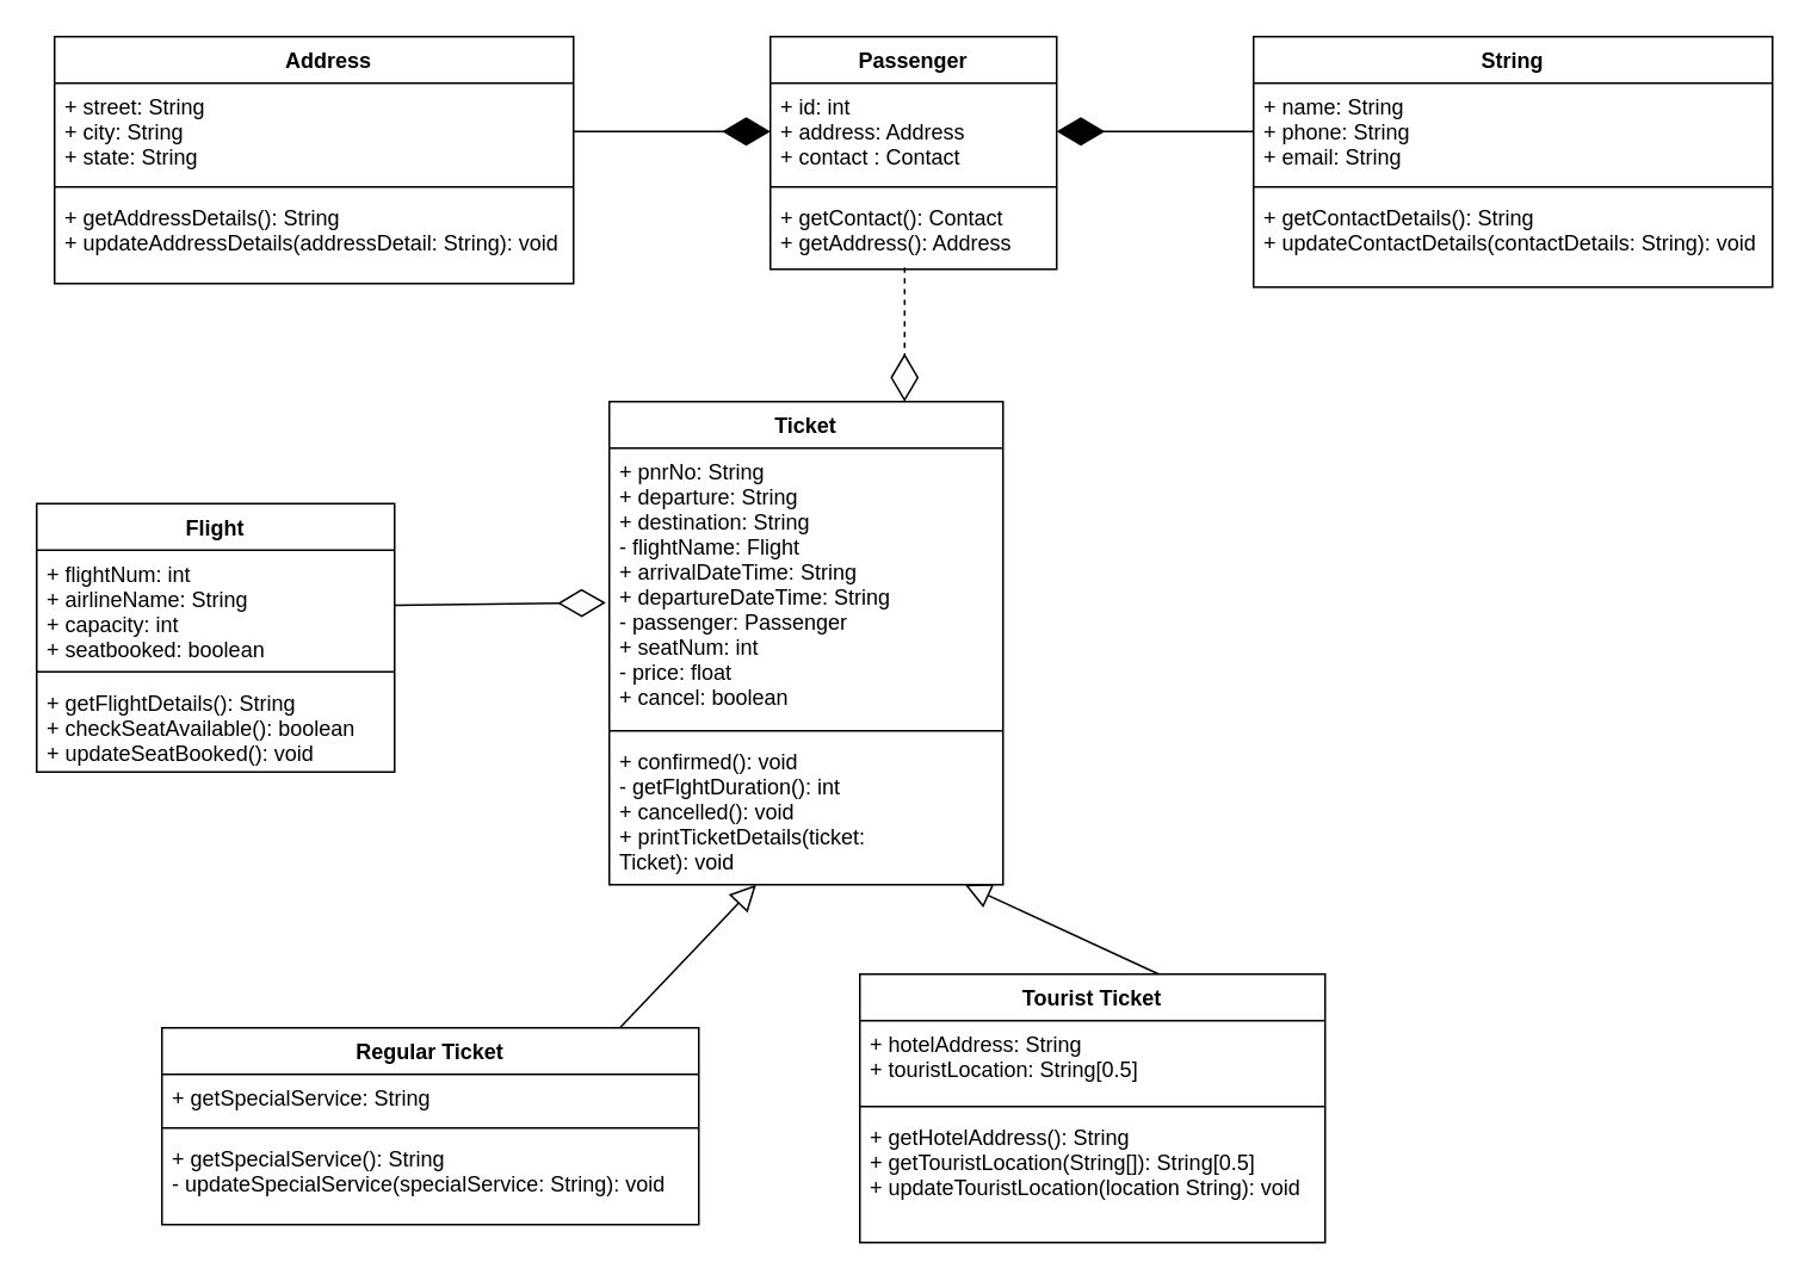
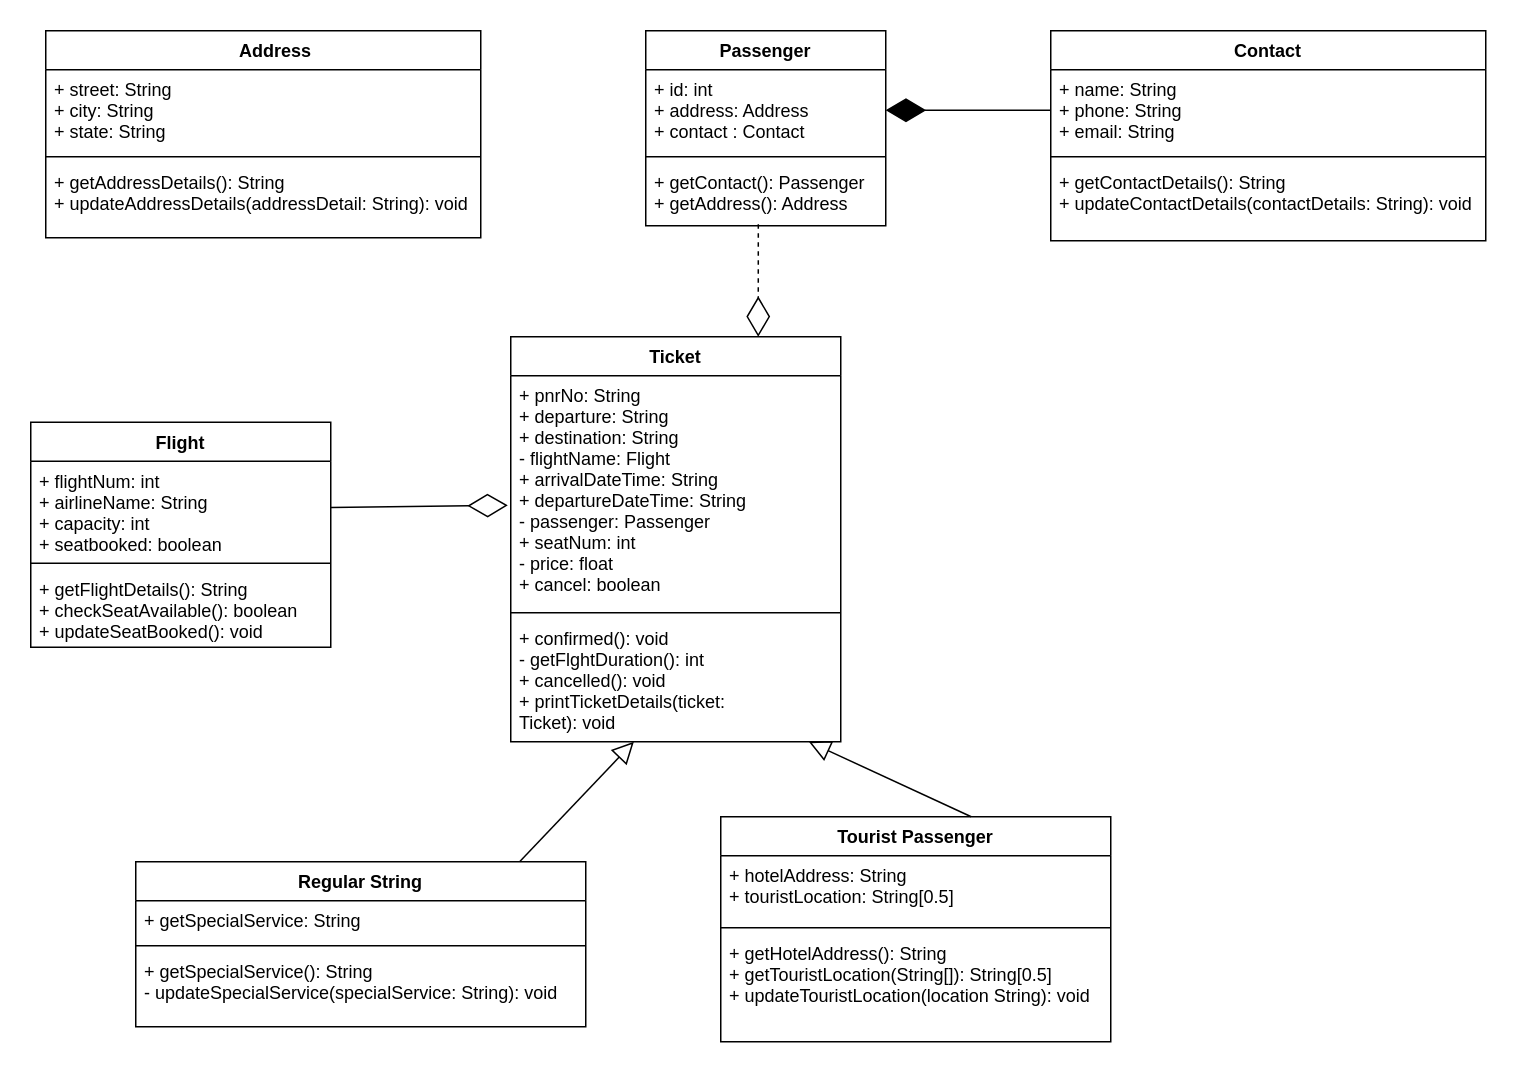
  <mxCell id="0" />
  <mxCell id="1" parent="0" />
  <mxCell id="2" value="Ticket" style="swimlane;fontStyle=1;align=center;verticalAlign=top;childLayout=stackLayout;horizontal=1;startSize=26;horizontalStack=0;resizeParent=1;resizeParentMax=0;resizeLast=0;collapsible=1;marginBottom=0;" parent="1" vertex="1"><mxGeometry x="340" y="224" width="220" height="270" as="geometry" /></mxCell>
  <mxCell id="3" value="+ pnrNo: String&#10;+ departure: String&#10;+ destination: String &#10;- flightName: Flight&#10;+ arrivalDateTime: String&#10;+ departureDateTime: String&#10;- passenger: Passenger&#10;+ seatNum: int&#10;- price: float&#10;+ cancel: boolean" style="text;strokeColor=none;fillColor=none;align=left;verticalAlign=top;spacingLeft=4;spacingRight=4;overflow=hidden;rotatable=0;points=[[0,0.5],[1,0.5]];portConstraint=eastwest;" parent="2" vertex="1"><mxGeometry y="26" width="220" height="154" as="geometry" /></mxCell>
  <mxCell id="4" value="" style="line;strokeWidth=1;fillColor=none;align=left;verticalAlign=middle;spacingTop=-1;spacingLeft=3;spacingRight=3;rotatable=0;labelPosition=right;points=[];portConstraint=eastwest;" parent="2" vertex="1"><mxGeometry y="180" width="220" height="8" as="geometry" /></mxCell>
  <mxCell id="5" value="+ confirmed(): void&#10;- getFlghtDuration(): int&#10;+ cancelled(): void&#10;+ printTicketDetails(ticket:&#10;Ticket): void" style="text;strokeColor=none;fillColor=none;align=left;verticalAlign=top;spacingLeft=4;spacingRight=4;overflow=hidden;rotatable=0;points=[[0,0.5],[1,0.5]];portConstraint=eastwest;" parent="2" vertex="1"><mxGeometry y="188" width="220" height="82" as="geometry" /></mxCell>
  <mxCell id="6" value="     Address" style="swimlane;fontStyle=1;align=center;verticalAlign=top;childLayout=stackLayout;horizontal=1;startSize=26;horizontalStack=0;resizeParent=1;resizeParentMax=0;resizeLast=0;collapsible=1;marginBottom=0;" parent="1" vertex="1"><mxGeometry x="30" y="20" width="290" height="138" as="geometry" /></mxCell>
  <mxCell id="7" value="+ street: String&#10;+ city: String&#10;+ state: String" style="text;strokeColor=none;fillColor=none;align=left;verticalAlign=top;spacingLeft=4;spacingRight=4;overflow=hidden;rotatable=0;points=[[0,0.5],[1,0.5]];portConstraint=eastwest;" parent="6" vertex="1"><mxGeometry y="26" width="290" height="54" as="geometry" /></mxCell>
  <mxCell id="8" value="" style="line;strokeWidth=1;fillColor=none;align=left;verticalAlign=middle;spacingTop=-1;spacingLeft=3;spacingRight=3;rotatable=0;labelPosition=right;points=[];portConstraint=eastwest;" parent="6" vertex="1"><mxGeometry y="80" width="290" height="8" as="geometry" /></mxCell>
  <mxCell id="9" value="+ getAddressDetails(): String&#10;+ updateAddressDetails(addressDetail: String): void" style="text;strokeColor=none;fillColor=none;align=left;verticalAlign=top;spacingLeft=4;spacingRight=4;overflow=hidden;rotatable=0;points=[[0,0.5],[1,0.5]];portConstraint=eastwest;" parent="6" vertex="1"><mxGeometry y="88" width="290" height="50" as="geometry" /></mxCell>
- <mxCell id="10" value="String" style="swimlane;fontStyle=1;align=center;verticalAlign=top;childLayout=stackLayout;horizontal=1;startSize=26;horizontalStack=0;resizeParent=1;resizeParentMax=0;resizeLast=0;collapsible=1;marginBottom=0;" parent="1" vertex="1"><mxGeometry x="700" y="20" width="290" height="140" as="geometry" /></mxCell>
+ <mxCell id="10" value="Contact" style="swimlane;fontStyle=1;align=center;verticalAlign=top;childLayout=stackLayout;horizontal=1;startSize=26;horizontalStack=0;resizeParent=1;resizeParentMax=0;resizeLast=0;collapsible=1;marginBottom=0;" parent="1" vertex="1"><mxGeometry x="700" y="20" width="290" height="140" as="geometry" /></mxCell>
  <mxCell id="11" value="+ name: String&#10;+ phone: String&#10;+ email: String" style="text;strokeColor=none;fillColor=none;align=left;verticalAlign=top;spacingLeft=4;spacingRight=4;overflow=hidden;rotatable=0;points=[[0,0.5],[1,0.5]];portConstraint=eastwest;" parent="10" vertex="1"><mxGeometry y="26" width="290" height="54" as="geometry" /></mxCell>
  <mxCell id="12" value="" style="line;strokeWidth=1;fillColor=none;align=left;verticalAlign=middle;spacingTop=-1;spacingLeft=3;spacingRight=3;rotatable=0;labelPosition=right;points=[];portConstraint=eastwest;" parent="10" vertex="1"><mxGeometry y="80" width="290" height="8" as="geometry" /></mxCell>
  <mxCell id="13" value="+ getContactDetails(): String&#10;+ updateContactDetails(contactDetails: String): void" style="text;strokeColor=none;fillColor=none;align=left;verticalAlign=top;spacingLeft=4;spacingRight=4;overflow=hidden;rotatable=0;points=[[0,0.5],[1,0.5]];portConstraint=eastwest;" parent="10" vertex="1"><mxGeometry y="88" width="290" height="52" as="geometry" /></mxCell>
  <mxCell id="14" value="Flight" style="swimlane;fontStyle=1;align=center;verticalAlign=top;childLayout=stackLayout;horizontal=1;startSize=26;horizontalStack=0;resizeParent=1;resizeParentMax=0;resizeLast=0;collapsible=1;marginBottom=0;" parent="1" vertex="1"><mxGeometry x="20" y="281" width="200" height="150" as="geometry" /></mxCell>
  <mxCell id="15" value="+ flightNum: int&#10;+ airlineName: String&#10;+ capacity: int&#10;+ seatbooked: boolean" style="text;strokeColor=none;fillColor=none;align=left;verticalAlign=top;spacingLeft=4;spacingRight=4;overflow=hidden;rotatable=0;points=[[0,0.5],[1,0.5]];portConstraint=eastwest;" parent="14" vertex="1"><mxGeometry y="26" width="200" height="64" as="geometry" /></mxCell>
  <mxCell id="16" value="" style="line;strokeWidth=1;fillColor=none;align=left;verticalAlign=middle;spacingTop=-1;spacingLeft=3;spacingRight=3;rotatable=0;labelPosition=right;points=[];portConstraint=eastwest;" parent="14" vertex="1"><mxGeometry y="90" width="200" height="8" as="geometry" /></mxCell>
  <mxCell id="17" value="+ getFlightDetails(): String&#10;+ checkSeatAvailable(): boolean&#10;+ updateSeatBooked(): void" style="text;strokeColor=none;fillColor=none;align=left;verticalAlign=top;spacingLeft=4;spacingRight=4;overflow=hidden;rotatable=0;points=[[0,0.5],[1,0.5]];portConstraint=eastwest;" parent="14" vertex="1"><mxGeometry y="98" width="200" height="52" as="geometry" /></mxCell>
  <mxCell id="18" value="Passenger" style="swimlane;fontStyle=1;align=center;verticalAlign=top;childLayout=stackLayout;horizontal=1;startSize=26;horizontalStack=0;resizeParent=1;resizeParentMax=0;resizeLast=0;collapsible=1;marginBottom=0;" parent="1" vertex="1"><mxGeometry x="430" y="20" width="160" height="130" as="geometry" /></mxCell>
  <mxCell id="19" value="+ id: int&#10;+ address: Address&#10;+ contact : Contact" style="text;strokeColor=none;fillColor=none;align=left;verticalAlign=top;spacingLeft=4;spacingRight=4;overflow=hidden;rotatable=0;points=[[0,0.5],[1,0.5]];portConstraint=eastwest;" parent="18" vertex="1"><mxGeometry y="26" width="160" height="54" as="geometry" /></mxCell>
  <mxCell id="20" value="" style="line;strokeWidth=1;fillColor=none;align=left;verticalAlign=middle;spacingTop=-1;spacingLeft=3;spacingRight=3;rotatable=0;labelPosition=right;points=[];portConstraint=eastwest;" parent="18" vertex="1"><mxGeometry y="80" width="160" height="8" as="geometry" /></mxCell>
- <mxCell id="21" value="+ getContact(): Contact&#10;+ getAddress(): Address&#10;" style="text;strokeColor=none;fillColor=none;align=left;verticalAlign=top;spacingLeft=4;spacingRight=4;overflow=hidden;rotatable=0;points=[[0,0.5],[1,0.5]];portConstraint=eastwest;" parent="18" vertex="1"><mxGeometry y="88" width="160" height="42" as="geometry" /></mxCell>
- <mxCell id="22" value="Regular Ticket" style="swimlane;fontStyle=1;align=center;verticalAlign=top;childLayout=stackLayout;horizontal=1;startSize=26;horizontalStack=0;resizeParent=1;resizeParentMax=0;resizeLast=0;collapsible=1;marginBottom=0;" parent="1" vertex="1"><mxGeometry x="90" y="574" width="300" height="110" as="geometry" /></mxCell>
+ <mxCell id="21" value="+ getContact(): Passenger&#10;+ getAddress(): Address&#10;" style="text;strokeColor=none;fillColor=none;align=left;verticalAlign=top;spacingLeft=4;spacingRight=4;overflow=hidden;rotatable=0;points=[[0,0.5],[1,0.5]];portConstraint=eastwest;" parent="18" vertex="1"><mxGeometry y="88" width="160" height="42" as="geometry" /></mxCell>
+ <mxCell id="22" value="Regular String" style="swimlane;fontStyle=1;align=center;verticalAlign=top;childLayout=stackLayout;horizontal=1;startSize=26;horizontalStack=0;resizeParent=1;resizeParentMax=0;resizeLast=0;collapsible=1;marginBottom=0;" parent="1" vertex="1"><mxGeometry x="90" y="574" width="300" height="110" as="geometry" /></mxCell>
  <mxCell id="23" value="+ getSpecialService: String" style="text;strokeColor=none;fillColor=none;align=left;verticalAlign=top;spacingLeft=4;spacingRight=4;overflow=hidden;rotatable=0;points=[[0,0.5],[1,0.5]];portConstraint=eastwest;" parent="22" vertex="1"><mxGeometry y="26" width="300" height="26" as="geometry" /></mxCell>
  <mxCell id="24" value="" style="line;strokeWidth=1;fillColor=none;align=left;verticalAlign=middle;spacingTop=-1;spacingLeft=3;spacingRight=3;rotatable=0;labelPosition=right;points=[];portConstraint=eastwest;" parent="22" vertex="1"><mxGeometry y="52" width="300" height="8" as="geometry" /></mxCell>
  <mxCell id="25" value="+ getSpecialService(): String&#10;- updateSpecialService(specialService: String): void" style="text;strokeColor=none;fillColor=none;align=left;verticalAlign=top;spacingLeft=4;spacingRight=4;overflow=hidden;rotatable=0;points=[[0,0.5],[1,0.5]];portConstraint=eastwest;" parent="22" vertex="1"><mxGeometry y="60" width="300" height="50" as="geometry" /></mxCell>
- <mxCell id="26" value="Tourist Ticket" style="swimlane;fontStyle=1;align=center;verticalAlign=top;childLayout=stackLayout;horizontal=1;startSize=26;horizontalStack=0;resizeParent=1;resizeParentMax=0;resizeLast=0;collapsible=1;marginBottom=0;" parent="1" vertex="1"><mxGeometry x="480" y="544" width="260" height="150" as="geometry" /></mxCell>
+ <mxCell id="26" value="Tourist Passenger" style="swimlane;fontStyle=1;align=center;verticalAlign=top;childLayout=stackLayout;horizontal=1;startSize=26;horizontalStack=0;resizeParent=1;resizeParentMax=0;resizeLast=0;collapsible=1;marginBottom=0;" parent="1" vertex="1"><mxGeometry x="480" y="544" width="260" height="150" as="geometry" /></mxCell>
  <mxCell id="27" value="+ hotelAddress: String&#10;+ touristLocation: String[0.5]" style="text;strokeColor=none;fillColor=none;align=left;verticalAlign=top;spacingLeft=4;spacingRight=4;overflow=hidden;rotatable=0;points=[[0,0.5],[1,0.5]];portConstraint=eastwest;" parent="26" vertex="1"><mxGeometry y="26" width="260" height="44" as="geometry" /></mxCell>
  <mxCell id="28" value="" style="line;strokeWidth=1;fillColor=none;align=left;verticalAlign=middle;spacingTop=-1;spacingLeft=3;spacingRight=3;rotatable=0;labelPosition=right;points=[];portConstraint=eastwest;" parent="26" vertex="1"><mxGeometry y="70" width="260" height="8" as="geometry" /></mxCell>
  <mxCell id="29" value="+ getHotelAddress(): String&#10;+ getTouristLocation(String[]): String[0.5]&#10;+ updateTouristLocation(location String): void" style="text;strokeColor=none;fillColor=none;align=left;verticalAlign=top;spacingLeft=4;spacingRight=4;overflow=hidden;rotatable=0;points=[[0,0.5],[1,0.5]];portConstraint=eastwest;" parent="26" vertex="1"><mxGeometry y="78" width="260" height="72" as="geometry" /></mxCell>
  <mxCell id="30" value="" style="endArrow=diamondThin;endFill=1;endSize=24;html=1;entryX=1;entryY=0.5;entryDx=0;entryDy=0;" parent="1" source="11" target="19" edge="1"><mxGeometry width="160" relative="1" as="geometry"><mxPoint x="550" y="144" as="sourcePoint" /><mxPoint x="600" y="92" as="targetPoint" /></mxGeometry></mxCell>
- <mxCell id="31" value="" style="endArrow=diamondThin;endFill=1;endSize=24;html=1;entryX=0;entryY=0.5;entryDx=0;entryDy=0;" parent="1" source="7" target="19" edge="1"><mxGeometry width="160" relative="1" as="geometry"><mxPoint x="300" y="110" as="sourcePoint" /><mxPoint x="290" y="234" as="targetPoint" /></mxGeometry></mxCell>
  <mxCell id="32" value="" style="edgeStyle=none;html=1;endSize=12;endArrow=block;endFill=0;" parent="1" target="5" edge="1"><mxGeometry width="160" relative="1" as="geometry"><mxPoint x="647" y="544" as="sourcePoint" /><mxPoint x="480" y="524" as="targetPoint" /></mxGeometry></mxCell>
  <mxCell id="33" value="" style="endArrow=diamondThin;endFill=0;endSize=24;html=1;entryX=-0.009;entryY=0.561;entryDx=0;entryDy=0;entryPerimeter=0;" parent="1" source="15" target="3" edge="1"><mxGeometry width="160" relative="1" as="geometry"><mxPoint x="200" y="324" as="sourcePoint" /><mxPoint x="350" y="324" as="targetPoint" /></mxGeometry></mxCell>
  <mxCell id="34" value="" style="endArrow=diamondThin;endFill=0;endSize=24;html=1;entryX=0.75;entryY=0;entryDx=0;entryDy=0;exitX=0.469;exitY=0.976;exitDx=0;exitDy=0;exitPerimeter=0;dashed=1;" parent="1" target="2" edge="1" source="21"><mxGeometry width="160" relative="1" as="geometry"><mxPoint x="505" y="144" as="sourcePoint" /><mxPoint x="720" y="284" as="targetPoint" /></mxGeometry></mxCell>
  <mxCell id="35" value="" style="edgeStyle=none;html=1;endSize=12;endArrow=block;endFill=0;exitX=0.853;exitY=0;exitDx=0;exitDy=0;exitPerimeter=0;entryX=0.373;entryY=1;entryDx=0;entryDy=0;entryPerimeter=0;" parent="1" source="22" target="5" edge="1"><mxGeometry width="160" relative="1" as="geometry"><mxPoint x="597" y="364" as="sourcePoint" /><mxPoint x="380" y="475" as="targetPoint" /></mxGeometry></mxCell>
